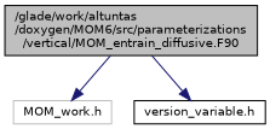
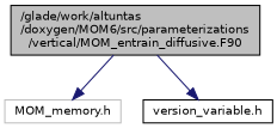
  digraph {
    fontname="DejaVu Sans"
    node [color=black fillcolor=white fontname="DejaVu Sans" fontsize=10 shape=record style=filled]
    edge [color=midnightblue fontname="DejaVu Sans" fontsize=10 labelfontname=Helvetica labelfontsize=10 style=solid]
    n1 [fillcolor=grey75 fontcolor=black height=0.2 label="/glade/work/altuntas\l/doxygen/MOM6/src/parameterizations\l/vertical/MOM_entrain_diffusive.F90" width=0.4]
-   n2 [color=grey75 height=0.2 label="MOM_work.h" width=0.4]
+   n2 [color=grey75 height=0.2 label="MOM_memory.h" width=0.4]
    n3 [height=0.2 label="version_variable.h" width=0.4]
    n1 -> n2
    n1 -> n3
  }
